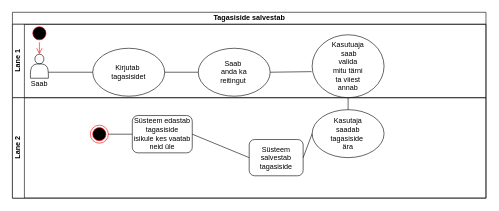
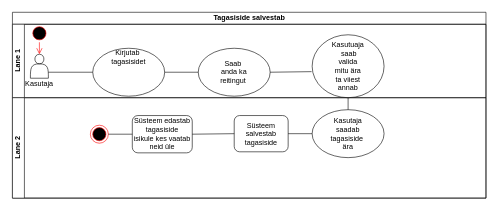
  <mxCell id="0" />
  <mxCell id="1" parent="0" />
  <mxCell id="2" value="" style="endArrow=none;html=1;" parent="1" edge="1"><mxGeometry width="50" height="50" relative="1" as="geometry"><mxPoint x="630" y="115" as="sourcePoint" /><mxPoint x="590" y="115" as="targetPoint" /></mxGeometry></mxCell>
  <mxCell id="3" value="Tagasiside salvestab" style="swimlane;html=1;childLayout=stackLayout;resizeParent=1;resizeParentMax=0;horizontal=1;startSize=20;horizontalStack=0;" vertex="1" parent="1"><mxGeometry x="20" y="20" width="790" height="310" as="geometry" /></mxCell>
  <mxCell id="4" value="Lane 1" style="swimlane;html=1;startSize=20;horizontal=0;" vertex="1" parent="3"><mxGeometry y="20" width="790" height="122.5" as="geometry" /></mxCell>
  <mxCell id="5" value="" style="ellipse;whiteSpace=wrap;html=1;" parent="4" vertex="1"><mxGeometry x="310" y="40" width="120" height="80" as="geometry" /></mxCell>
  <mxCell id="6" value="Saab&amp;nbsp;&lt;br&gt;anda ka reitingut&amp;nbsp;&lt;br&gt;" style="text;html=1;strokeColor=none;fillColor=none;align=center;verticalAlign=middle;whiteSpace=wrap;rounded=0;" parent="4" vertex="1"><mxGeometry x="350" y="70" width="40" height="20" as="geometry" /></mxCell>
  <mxCell id="7" value="" style="ellipse;whiteSpace=wrap;html=1;" parent="4" vertex="1"><mxGeometry x="134" y="40" width="120" height="80" as="geometry" /></mxCell>
- <mxCell id="8" value="Kirjutab&amp;nbsp;&lt;br&gt;tagasisidet&lt;br&gt;" style="text;html=1;strokeColor=none;fillColor=none;align=center;verticalAlign=middle;whiteSpace=wrap;rounded=0;" parent="4" vertex="1"><mxGeometry x="174" y="70" width="40" height="20" as="geometry" /></mxCell>
+ <mxCell id="8" value="Kirjutab&amp;nbsp;&lt;br&gt;tagasisidet&lt;br&gt;" style="text;html=1;strokeColor=none;fillColor=none;align=center;verticalAlign=middle;whiteSpace=wrap;rounded=0;" parent="4" vertex="1"><mxGeometry x="174" y="45" width="40" height="20" as="geometry" /></mxCell>
  <mxCell id="9" value="" style="shape=actor;whiteSpace=wrap;html=1;" vertex="1" parent="4"><mxGeometry x="30" y="50" width="30" height="40" as="geometry" /></mxCell>
  <mxCell id="10" value="" style="endArrow=none;html=1;entryX=0;entryY=0.5;entryDx=0;entryDy=0;exitX=1;exitY=0.75;exitDx=0;exitDy=0;" edge="1" parent="4" source="9"><mxGeometry width="50" height="50" relative="1" as="geometry"><mxPoint x="80" y="100" as="sourcePoint" /><mxPoint x="134" y="80" as="targetPoint" /></mxGeometry></mxCell>
  <mxCell id="11" value="" style="endArrow=none;html=1;entryX=0;entryY=0.5;entryDx=0;entryDy=0;exitX=1;exitY=0.5;exitDx=0;exitDy=0;" edge="1" parent="4" source="7" target="5"><mxGeometry width="50" height="50" relative="1" as="geometry"><mxPoint x="400" y="110" as="sourcePoint" /><mxPoint x="450" y="60" as="targetPoint" /></mxGeometry></mxCell>
- <mxCell id="12" value="Saab" style="text;html=1;strokeColor=none;fillColor=none;align=center;verticalAlign=middle;whiteSpace=wrap;rounded=0;" vertex="1" parent="4"><mxGeometry x="25" y="90" width="40" height="20" as="geometry" /></mxCell>
+ <mxCell id="12" value="Kasutaja" style="text;html=1;strokeColor=none;fillColor=none;align=center;verticalAlign=middle;whiteSpace=wrap;rounded=0;" vertex="1" parent="4"><mxGeometry x="25" y="90" width="40" height="20" as="geometry" /></mxCell>
  <mxCell id="13" value="" style="ellipse;whiteSpace=wrap;html=1;direction=north;" parent="4" vertex="1"><mxGeometry x="500" y="17.5" width="120" height="105" as="geometry" /></mxCell>
- <mxCell id="14" value="Kasutuaja&lt;br&gt;&amp;nbsp;saab valida mitu tärni ta viiest annab" style="text;html=1;strokeColor=none;fillColor=none;align=center;verticalAlign=middle;whiteSpace=wrap;rounded=0;" parent="4" vertex="1"><mxGeometry x="540" y="60" width="40" height="20" as="geometry" /></mxCell>
+ <mxCell id="14" value="Kasutuaja&lt;br&gt;&amp;nbsp;saab valida mitu ära ta viiest annab" style="text;html=1;strokeColor=none;fillColor=none;align=center;verticalAlign=middle;whiteSpace=wrap;rounded=0;" parent="4" vertex="1"><mxGeometry x="540" y="60" width="40" height="20" as="geometry" /></mxCell>
  <mxCell id="15" value="" style="endArrow=none;html=1;exitX=1;exitY=0.5;exitDx=0;exitDy=0;entryX=0.414;entryY=-0.008;entryDx=0;entryDy=0;entryPerimeter=0;" edge="1" parent="4" source="5" target="13"><mxGeometry width="50" height="50" relative="1" as="geometry"><mxPoint x="440" y="110" as="sourcePoint" /><mxPoint x="490" y="60" as="targetPoint" /></mxGeometry></mxCell>
  <mxCell id="16" value="" style="ellipse;html=1;shape=startState;fillColor=#000000;strokeColor=#ff0000;direction=west;rotation=-90;" vertex="1" parent="4"><mxGeometry x="30" width="30" height="30" as="geometry" /></mxCell>
  <mxCell id="17" value="" style="edgeStyle=orthogonalEdgeStyle;html=1;verticalAlign=bottom;endArrow=open;endSize=8;strokeColor=#ff0000;entryX=0.5;entryY=0;entryDx=0;entryDy=0;" edge="1" parent="4" source="16" target="9"><mxGeometry relative="1" as="geometry"><mxPoint x="120" y="31" as="targetPoint" /></mxGeometry></mxCell>
  <mxCell id="18" value="Lane 2" style="swimlane;html=1;startSize=20;horizontal=0;" vertex="1" parent="3"><mxGeometry y="142.5" width="790" height="167.5" as="geometry" /></mxCell>
  <mxCell id="19" value="" style="ellipse;whiteSpace=wrap;html=1;" parent="18" vertex="1"><mxGeometry x="500" y="20" width="120" height="80" as="geometry" /></mxCell>
  <mxCell id="20" value="Kasutaja&lt;br&gt;saadab&lt;br&gt;tagasiside&amp;nbsp;&lt;br&gt;ära" style="text;html=1;strokeColor=none;fillColor=none;align=center;verticalAlign=middle;whiteSpace=wrap;rounded=0;" parent="18" vertex="1"><mxGeometry x="540" y="50" width="40" height="20" as="geometry" /></mxCell>
- <mxCell id="21" value="Süsteem salvestab tagasiside" style="shape=ext;rounded=1;html=1;whiteSpace=wrap;" vertex="1" parent="18"><mxGeometry x="395" y="69.75" width="90" height="60.5" as="geometry" /></mxCell>
+ <mxCell id="21" value="Süsteem salvestab tagasiside" style="shape=ext;rounded=1;html=1;whiteSpace=wrap;" vertex="1" parent="18"><mxGeometry x="370" y="29.75" width="90" height="60.5" as="geometry" /></mxCell>
  <mxCell id="22" value="" style="ellipse;html=1;shape=endState;fillColor=#000000;strokeColor=#ff0000;" vertex="1" parent="18"><mxGeometry x="130" y="45.88" width="30" height="30" as="geometry" /></mxCell>
  <mxCell id="23" value="" style="endArrow=none;html=1;exitX=1;exitY=0.5;exitDx=0;exitDy=0;entryX=0;entryY=0.5;entryDx=0;entryDy=0;" edge="1" parent="18" source="21" target="19"><mxGeometry width="50" height="50" relative="1" as="geometry"><mxPoint x="460" y="87.5" as="sourcePoint" /><mxPoint x="510" y="37.5" as="targetPoint" /></mxGeometry></mxCell>
  <mxCell id="24" value="Süsteem edastab tagasiside&lt;br&gt;isikule kes vaatab neid üle" style="shape=ext;rounded=1;html=1;whiteSpace=wrap;" vertex="1" parent="18"><mxGeometry x="200" y="29.75" width="100" height="62.25" as="geometry" /></mxCell>
  <mxCell id="25" value="" style="endArrow=none;html=1;exitX=1;exitY=0.5;exitDx=0;exitDy=0;entryX=0;entryY=0.5;entryDx=0;entryDy=0;" edge="1" parent="18" source="24" target="21"><mxGeometry width="50" height="50" relative="1" as="geometry"><mxPoint x="350" y="117.5" as="sourcePoint" /><mxPoint x="400" y="67.5" as="targetPoint" /></mxGeometry></mxCell>
  <mxCell id="26" value="" style="endArrow=none;html=1;entryX=0;entryY=0.5;entryDx=0;entryDy=0;exitX=1;exitY=0.5;exitDx=0;exitDy=0;" edge="1" parent="18" source="22" target="24"><mxGeometry width="50" height="50" relative="1" as="geometry"><mxPoint x="150" y="87.5" as="sourcePoint" /><mxPoint x="200" y="37.5" as="targetPoint" /></mxGeometry></mxCell>
  <mxCell id="27" value="" style="endArrow=none;html=1;exitX=0.5;exitY=0;exitDx=0;exitDy=0;entryX=0;entryY=0.5;entryDx=0;entryDy=0;" parent="3" source="19" edge="1" target="13"><mxGeometry width="50" height="50" relative="1" as="geometry"><mxPoint x="640" y="210" as="sourcePoint" /><mxPoint x="670" y="160" as="targetPoint" /></mxGeometry></mxCell>
